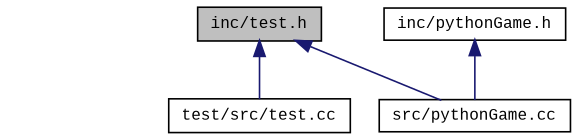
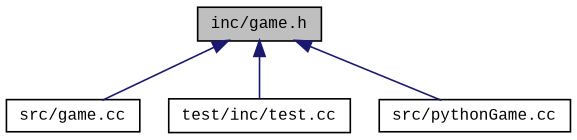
  digraph {
    fontname="Liberation Mono"
    node [color=black fillcolor=white fontname="Liberation Mono" fontsize=10 shape=record style=filled]
    edge [color=midnightblue dir=back fontname="Liberation Mono" fontsize=10 labelfontname=Helvetica labelfontsize=10 style=solid]
-   n1 [fillcolor=grey75 fontcolor=black height=0.2 label="inc/test.h" width=0.4]
-   n3 [height=0.2 label="test/src/test.cc" width=0.4]
+   n1 [fillcolor=grey75 fontcolor=black height=0.2 label="inc/game.h" width=0.4]
+   n2 [height=0.2 label="src/game.cc" width=0.4]
+   n3 [height=0.2 label="test/inc/test.cc" width=0.4]
    n4 [height=0.2 label="src/pythonGame.cc" width=0.4]
-   n5 [height=0.2 label="inc/pythonGame.h" width=0.4]
+   n1 -> n2
    n1 -> n3
    n1 -> n4
-   n5 -> n4
  }
